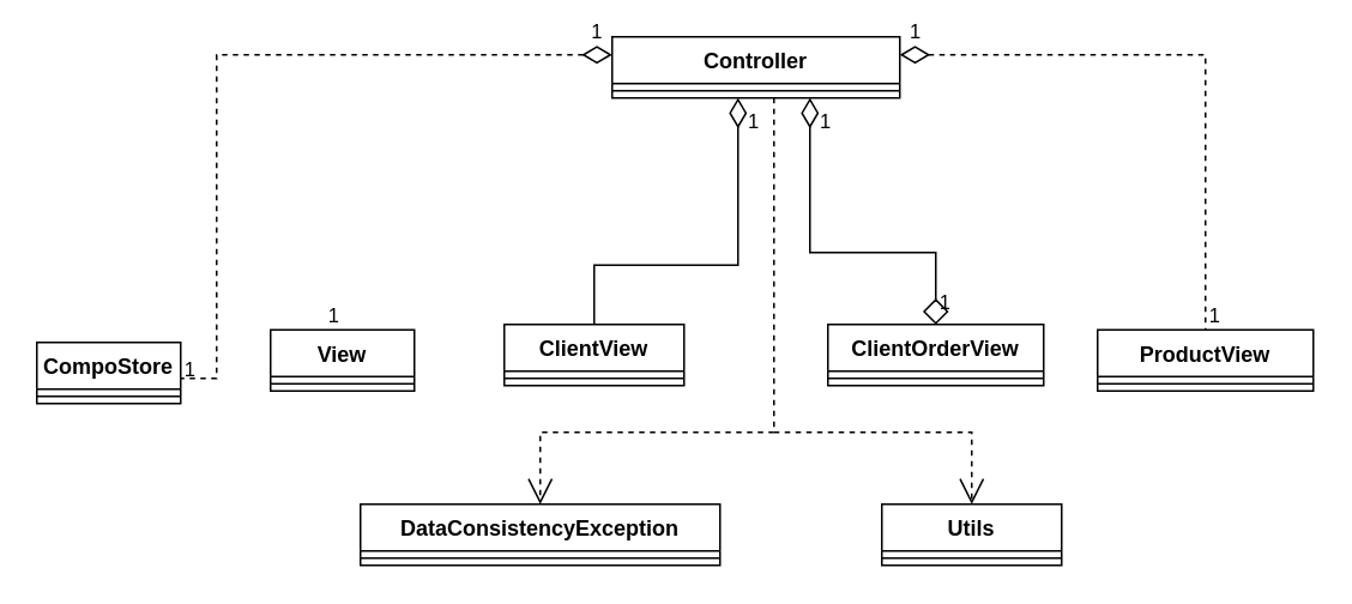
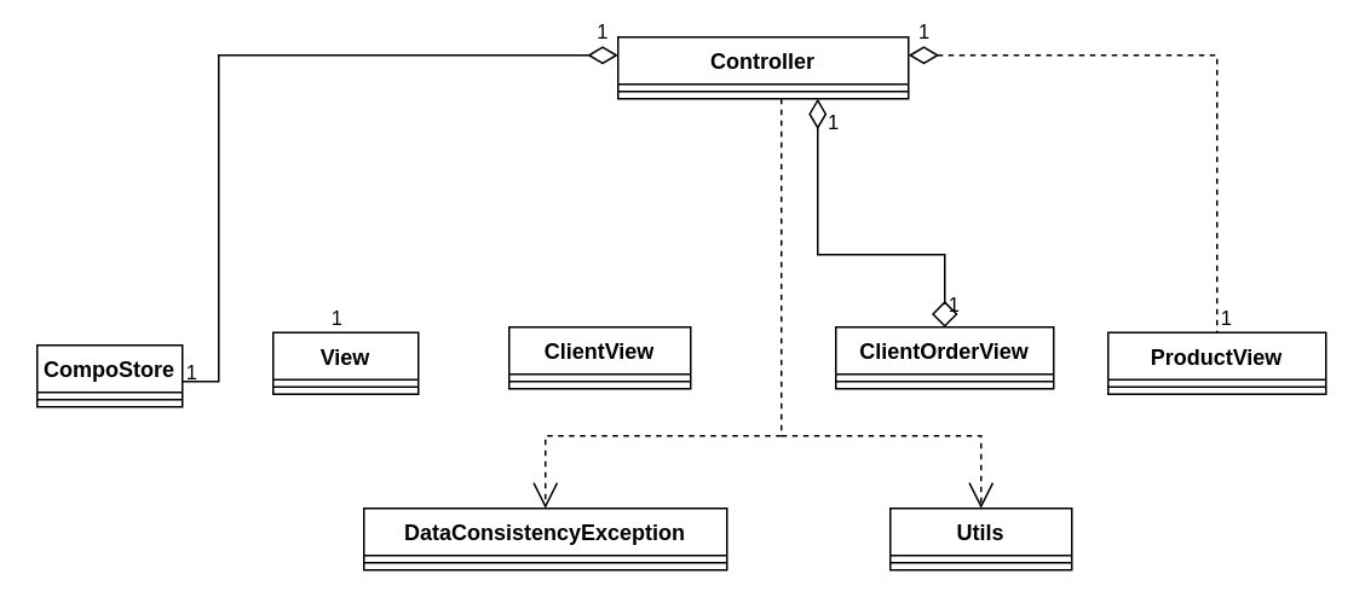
  <mxCell id="0" />
  <mxCell id="1" parent="0" />
  <mxCell id="2" value="Controller" style="swimlane;fontStyle=1;align=center;verticalAlign=top;childLayout=stackLayout;horizontal=1;startSize=26;horizontalStack=0;resizeParent=1;resizeLast=0;collapsible=1;marginBottom=0;rounded=0;shadow=0;strokeWidth=1;" parent="1" vertex="1"><mxGeometry x="340" y="20" width="160" height="34" as="geometry"><mxRectangle x="220" y="120" width="160" height="26" as="alternateBounds" /></mxGeometry></mxCell>
  <mxCell id="3" value="" style="line;html=1;strokeWidth=1;align=left;verticalAlign=middle;spacingTop=-1;spacingLeft=3;spacingRight=3;rotatable=0;labelPosition=right;points=[];portConstraint=eastwest;" parent="2" vertex="1"><mxGeometry y="26" width="160" height="8" as="geometry" /></mxCell>
  <mxCell id="4" value="CompoStore" style="swimlane;fontStyle=1;align=center;verticalAlign=top;childLayout=stackLayout;horizontal=1;startSize=26;horizontalStack=0;resizeParent=1;resizeLast=0;collapsible=1;marginBottom=0;rounded=0;shadow=0;strokeWidth=1;" parent="1" vertex="1"><mxGeometry x="20" y="190" width="80" height="34" as="geometry"><mxRectangle x="508" y="120" width="160" height="26" as="alternateBounds" /></mxGeometry></mxCell>
  <mxCell id="5" value="" style="line;html=1;strokeWidth=1;align=left;verticalAlign=middle;spacingTop=-1;spacingLeft=3;spacingRight=3;rotatable=0;labelPosition=right;points=[];portConstraint=eastwest;" parent="4" vertex="1"><mxGeometry y="26" width="80" height="8" as="geometry" /></mxCell>
  <mxCell id="6" value="View" style="swimlane;fontStyle=1;align=center;verticalAlign=top;childLayout=stackLayout;horizontal=1;startSize=26;horizontalStack=0;resizeParent=1;resizeLast=0;collapsible=1;marginBottom=0;rounded=0;shadow=0;strokeWidth=1;" parent="1" vertex="1"><mxGeometry x="150" y="183" width="80" height="34" as="geometry"><mxRectangle x="508" y="120" width="160" height="26" as="alternateBounds" /></mxGeometry></mxCell>
  <mxCell id="7" value="" style="line;html=1;strokeWidth=1;align=left;verticalAlign=middle;spacingTop=-1;spacingLeft=3;spacingRight=3;rotatable=0;labelPosition=right;points=[];portConstraint=eastwest;" parent="6" vertex="1"><mxGeometry y="26" width="80" height="8" as="geometry" /></mxCell>
  <mxCell id="8" value="ProductView" style="swimlane;fontStyle=1;align=center;verticalAlign=top;childLayout=stackLayout;horizontal=1;startSize=26;horizontalStack=0;resizeParent=1;resizeLast=0;collapsible=1;marginBottom=0;rounded=0;shadow=0;strokeWidth=1;" parent="1" vertex="1"><mxGeometry x="610" y="183" width="120" height="34" as="geometry"><mxRectangle x="508" y="120" width="160" height="26" as="alternateBounds" /></mxGeometry></mxCell>
  <mxCell id="9" value="" style="line;html=1;strokeWidth=1;align=left;verticalAlign=middle;spacingTop=-1;spacingLeft=3;spacingRight=3;rotatable=0;labelPosition=right;points=[];portConstraint=eastwest;" parent="8" vertex="1"><mxGeometry y="26" width="120" height="8" as="geometry" /></mxCell>
  <mxCell id="10" value="ClientOrderView" style="swimlane;fontStyle=1;align=center;verticalAlign=top;childLayout=stackLayout;horizontal=1;startSize=26;horizontalStack=0;resizeParent=1;resizeLast=0;collapsible=1;marginBottom=0;rounded=0;shadow=0;strokeWidth=1;" parent="1" vertex="1"><mxGeometry x="460" y="180" width="120" height="34" as="geometry"><mxRectangle x="508" y="120" width="160" height="26" as="alternateBounds" /></mxGeometry></mxCell>
  <mxCell id="11" value="" style="line;html=1;strokeWidth=1;align=left;verticalAlign=middle;spacingTop=-1;spacingLeft=3;spacingRight=3;rotatable=0;labelPosition=right;points=[];portConstraint=eastwest;" parent="10" vertex="1"><mxGeometry y="26" width="120" height="8" as="geometry" /></mxCell>
  <mxCell id="12" value="Utils&#10;" style="swimlane;fontStyle=1;align=center;verticalAlign=top;childLayout=stackLayout;horizontal=1;startSize=26;horizontalStack=0;resizeParent=1;resizeLast=0;collapsible=1;marginBottom=0;rounded=0;shadow=0;strokeWidth=1;" parent="1" vertex="1"><mxGeometry x="490" y="280" width="100" height="34" as="geometry"><mxRectangle x="508" y="120" width="160" height="26" as="alternateBounds" /></mxGeometry></mxCell>
  <mxCell id="13" value="" style="line;html=1;strokeWidth=1;align=left;verticalAlign=middle;spacingTop=-1;spacingLeft=3;spacingRight=3;rotatable=0;labelPosition=right;points=[];portConstraint=eastwest;" parent="12" vertex="1"><mxGeometry y="26" width="100" height="8" as="geometry" /></mxCell>
  <mxCell id="14" value="" style="endArrow=open;endSize=12;dashed=1;html=1;rounded=0;entryX=0.5;entryY=0;entryDx=0;entryDy=0;" parent="1" target="12" edge="1"><mxGeometry width="160" relative="1" as="geometry"><mxPoint x="430" y="54" as="sourcePoint" /><mxPoint x="420" y="320" as="targetPoint" /><Array as="points"><mxPoint x="430" y="240" /><mxPoint x="540" y="240" /></Array></mxGeometry></mxCell>
  <mxCell id="15" value="" style="endArrow=open;endSize=12;dashed=1;html=1;rounded=0;" parent="1" target="16" edge="1"><mxGeometry width="160" relative="1" as="geometry"><mxPoint x="430" y="240" as="sourcePoint" /><mxPoint y="300" as="targetPoint" x="300" /><Array as="points"><mxPoint y="240" x="300" /></Array></mxGeometry></mxCell>
  <mxCell id="16" value="DataConsistencyException" style="swimlane;fontStyle=1;align=center;verticalAlign=top;childLayout=stackLayout;horizontal=1;startSize=26;horizontalStack=0;resizeParent=1;resizeLast=0;collapsible=1;marginBottom=0;rounded=0;shadow=0;strokeWidth=1;" parent="1" vertex="1"><mxGeometry x="200" y="280" width="200" height="34" as="geometry"><mxRectangle x="508" y="120" width="160" height="26" as="alternateBounds" /></mxGeometry></mxCell>
  <mxCell id="17" value="" style="line;html=1;strokeWidth=1;align=left;verticalAlign=middle;spacingTop=-1;spacingLeft=3;spacingRight=3;rotatable=0;labelPosition=right;points=[];portConstraint=eastwest;" parent="16" vertex="1"><mxGeometry y="26" width="200" height="8" as="geometry" /></mxCell>
  <mxCell id="18" value="1" style="endArrow=diamond;html=1;endSize=12;startArrow=diamondThin;startSize=14;startFill=0;edgeStyle=orthogonalEdgeStyle;align=left;verticalAlign=top;rounded=0;endFill=0;horizontal=1;spacingLeft=0;spacingRight=0;spacing=6;" parent="1" source="2" target="10" edge="1"><mxGeometry x="-1" y="-4" relative="1" as="geometry"><mxPoint x="430" y="70" as="sourcePoint" /><mxPoint x="550" y="180" as="targetPoint" /><Array as="points"><mxPoint x="450" y="140" /><mxPoint x="520" y="140" /></Array><mxPoint x="4" y="-4" as="offset" /></mxGeometry></mxCell>
  <mxCell id="19" value="1" style="endArrow=none;html=1;endSize=12;startArrow=diamondThin;startSize=14;startFill=0;edgeStyle=orthogonalEdgeStyle;align=left;verticalAlign=bottom;rounded=0;endFill=0;horizontal=1;spacingLeft=0;spacingRight=0;labelPosition=right;verticalLabelPosition=middle;spacing=6;dashed=1;" parent="1" source="2" target="8" edge="1"><mxGeometry x="-1" relative="1" as="geometry"><mxPoint x="570" y="20" as="sourcePoint" /><mxPoint x="730" y="190" as="targetPoint" /><Array as="points"><mxPoint x="670" y="30" /></Array><mxPoint as="offset" /></mxGeometry></mxCell>
- <mxCell id="20" value="1" style="endArrow=none;html=1;endSize=12;startArrow=diamondThin;startSize=14;startFill=0;edgeStyle=orthogonalEdgeStyle;align=right;verticalAlign=bottom;rounded=0;endFill=0;horizontal=1;spacingLeft=0;spacingRight=0;labelPosition=right;verticalLabelPosition=middle;spacing=6;dashed=1;" parent="1" source="2" target="4" edge="1"><mxGeometry x="-1" relative="1" as="geometry"><mxPoint x="80" y="-50" as="sourcePoint" /><mxPoint x="340" y="167" as="targetPoint" /><Array as="points"><mxPoint x="120" y="30" /><mxPoint x="120" y="210" /></Array><mxPoint as="offset" /></mxGeometry></mxCell>
+ <mxCell id="20" value="1" style="endArrow=none;html=1;endSize=12;startArrow=diamondThin;startSize=14;startFill=0;edgeStyle=orthogonalEdgeStyle;align=right;verticalAlign=bottom;rounded=0;endFill=0;horizontal=1;spacingLeft=0;spacingRight=0;labelPosition=right;verticalLabelPosition=middle;spacing=6;" parent="1" source="2" target="4" edge="1"><mxGeometry x="-1" relative="1" as="geometry"><mxPoint x="80" y="-50" as="sourcePoint" /><mxPoint x="340" y="167" as="targetPoint" /><Array as="points"><mxPoint x="120" y="30" /><mxPoint x="120" y="210" /></Array><mxPoint as="offset" /></mxGeometry></mxCell>
  <mxCell id="21" value="1" style="text;html=1;align=center;verticalAlign=middle;resizable=0;points=[];autosize=1;strokeColor=none;fillColor=none;fontSize=11;" parent="1" vertex="1"><mxGeometry x="660" y="160" width="30" height="30" as="geometry" /></mxCell>
  <mxCell id="22" value="1" style="text;html=1;align=center;verticalAlign=middle;resizable=0;points=[];autosize=1;strokeColor=none;fillColor=none;fontSize=11;" parent="1" vertex="1"><mxGeometry x="510" y="153" width="30" height="30" as="geometry" /></mxCell>
  <mxCell id="23" value="1" style="text;html=1;align=center;verticalAlign=middle;resizable=0;points=[];autosize=1;strokeColor=none;fillColor=none;fontSize=11;" parent="1" vertex="1"><mxGeometry x="170" y="160" width="30" height="30" as="geometry" /></mxCell>
  <mxCell id="24" value="1" style="text;html=1;align=center;verticalAlign=middle;resizable=0;points=[];autosize=1;strokeColor=none;fillColor=none;fontSize=11;" parent="1" vertex="1"><mxGeometry x="90" y="190" width="30" height="30" as="geometry" /></mxCell>
  <mxCell id="25" value="ClientView" style="swimlane;fontStyle=1;align=center;verticalAlign=top;childLayout=stackLayout;horizontal=1;startSize=26;horizontalStack=0;resizeParent=1;resizeLast=0;collapsible=1;marginBottom=0;rounded=0;shadow=0;strokeWidth=1;" parent="1" vertex="1"><mxGeometry x="280" y="180" width="100" height="34" as="geometry"><mxRectangle x="508" y="120" width="160" height="26" as="alternateBounds" /></mxGeometry></mxCell>
  <mxCell id="26" value="" style="line;html=1;strokeWidth=1;align=left;verticalAlign=middle;spacingTop=-1;spacingLeft=3;spacingRight=3;rotatable=0;labelPosition=right;points=[];portConstraint=eastwest;" parent="25" vertex="1"><mxGeometry y="26" width="100" height="8" as="geometry" /></mxCell>
- <mxCell id="27" value="1" style="endArrow=none;html=1;endSize=12;startArrow=diamondThin;startSize=14;startFill=0;edgeStyle=orthogonalEdgeStyle;align=left;verticalAlign=top;rounded=0;endFill=0;horizontal=1;spacingLeft=0;spacingRight=0;spacing=6;" parent="1" source="2" target="25" edge="1"><mxGeometry x="-1" y="-4" relative="1" as="geometry"><mxPoint x="390" y="64" as="sourcePoint" /><mxPoint x="210" y="190" as="targetPoint" /><Array as="points"><mxPoint x="410" y="147" /><mxPoint x="330" y="147" /></Array><mxPoint x="4" y="-4" as="offset" /></mxGeometry></mxCell>
